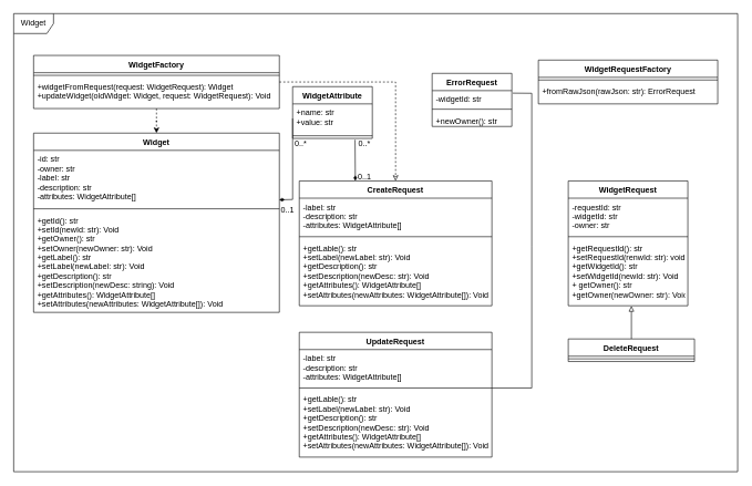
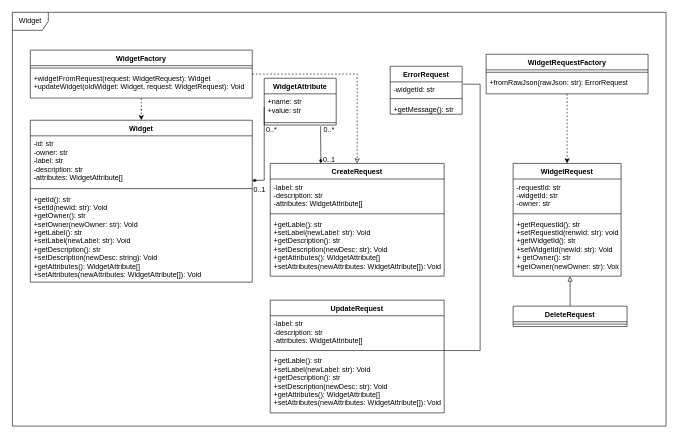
  <mxCell id="0" />
  <mxCell id="1" parent="0" />
  <mxCell id="2" value="Widget" style="shape=umlFrame;whiteSpace=wrap;html=1;fillColor=none;" parent="1" vertex="1"><mxGeometry x="20" y="20" width="1090" height="690" as="geometry" /></mxCell>
+ <mxCell id="3" style="edgeStyle=orthogonalEdgeStyle;rounded=0;orthogonalLoop=1;jettySize=auto;html=1;entryX=0.5;entryY=0;entryDx=0;entryDy=0;dashed=1;strokeColor=default;" parent="1" source="4" target="7" edge="1"><mxGeometry relative="1" as="geometry" /></mxCell>
  <mxCell id="4" value="WidgetRequestFactory" style="swimlane;fontStyle=1;align=center;verticalAlign=top;childLayout=stackLayout;horizontal=1;startSize=26;horizontalStack=0;resizeParent=1;resizeParentMax=0;resizeLast=0;collapsible=1;marginBottom=0;" parent="1" vertex="1"><mxGeometry x="810" y="90" width="270" height="66" as="geometry" /></mxCell>
  <mxCell id="5" value="" style="line;strokeWidth=1;fillColor=none;align=left;verticalAlign=middle;spacingTop=-1;spacingLeft=3;spacingRight=3;rotatable=0;labelPosition=right;points=[];portConstraint=eastwest;strokeColor=inherit;" parent="4" vertex="1"><mxGeometry y="26" width="270" height="8" as="geometry" /></mxCell>
  <mxCell id="6" value="+fromRawJson(rawJson: str): ErrorRequest" style="text;strokeColor=none;fillColor=none;align=left;verticalAlign=top;spacingLeft=4;spacingRight=4;overflow=hidden;rotatable=0;points=[[0,0.5],[1,0.5]];portConstraint=eastwest;" parent="4" vertex="1"><mxGeometry y="34" width="270" height="32" as="geometry" /></mxCell>
  <mxCell id="7" value="WidgetRequest&#10;" style="swimlane;fontStyle=1;align=center;verticalAlign=top;childLayout=stackLayout;horizontal=1;startSize=26;horizontalStack=0;resizeParent=1;resizeParentMax=0;resizeLast=0;collapsible=1;marginBottom=0;" parent="1" vertex="1"><mxGeometry x="855" y="272" width="180" height="188" as="geometry" /></mxCell>
  <mxCell id="8" value="-requestId: str&#10;-widgetId: str&#10;-owner: str" style="text;strokeColor=none;fillColor=none;align=left;verticalAlign=top;spacingLeft=4;spacingRight=4;overflow=hidden;rotatable=0;points=[[0,0.5],[1,0.5]];portConstraint=eastwest;" parent="7" vertex="1"><mxGeometry y="26" width="180" height="54" as="geometry" /></mxCell>
  <mxCell id="9" value="" style="line;strokeWidth=1;fillColor=none;align=left;verticalAlign=middle;spacingTop=-1;spacingLeft=3;spacingRight=3;rotatable=0;labelPosition=right;points=[];portConstraint=eastwest;strokeColor=inherit;" parent="7" vertex="1"><mxGeometry y="80" width="180" height="8" as="geometry" /></mxCell>
  <mxCell id="10" value="+getRequestId(): str&#10;+setRequestId(renwId: str): void&#10;+getWidgetId(): str&#10;+setWidgetId(newId: str): Void&#10;+ getOwner(): str&#10;+getOwner(newOwner: str): Void" style="text;strokeColor=none;fillColor=none;align=left;verticalAlign=top;spacingLeft=4;spacingRight=4;overflow=hidden;rotatable=0;points=[[0,0.5],[1,0.5]];portConstraint=eastwest;" parent="7" vertex="1"><mxGeometry y="88" width="180" height="100" as="geometry" /></mxCell>
  <mxCell id="11" value="CreateRequest" style="swimlane;fontStyle=1;align=center;verticalAlign=top;childLayout=stackLayout;horizontal=1;startSize=26;horizontalStack=0;resizeParent=1;resizeParentMax=0;resizeLast=0;collapsible=1;marginBottom=0;" parent="1" vertex="1"><mxGeometry x="450" y="272" width="290" height="188" as="geometry" /></mxCell>
  <mxCell id="12" value="-label: str&#10;-description: str&#10;-attributes: WidgetAttribute[]" style="text;strokeColor=none;fillColor=none;align=left;verticalAlign=top;spacingLeft=4;spacingRight=4;overflow=hidden;rotatable=0;points=[[0,0.5],[1,0.5]];portConstraint=eastwest;" parent="11" vertex="1"><mxGeometry y="26" width="290" height="54" as="geometry" /></mxCell>
  <mxCell id="13" value="" style="line;strokeWidth=1;fillColor=none;align=left;verticalAlign=middle;spacingTop=-1;spacingLeft=3;spacingRight=3;rotatable=0;labelPosition=right;points=[];portConstraint=eastwest;strokeColor=inherit;" parent="11" vertex="1"><mxGeometry y="80" width="290" height="8" as="geometry" /></mxCell>
  <mxCell id="14" value="+getLable(): str&#10;+setLabel(newLabel: str): Void&#10;+getDescription(): str&#10;+setDescription(newDesc: str): Void&#10;+getAttributes(): WidgetAttribute[]&#10;+setAttributes(newAttributes: WidgetAttribute[]): Void " style="text;strokeColor=none;fillColor=none;align=left;verticalAlign=top;spacingLeft=4;spacingRight=4;overflow=hidden;rotatable=0;points=[[0,0.5],[1,0.5]];portConstraint=eastwest;" parent="11" vertex="1"><mxGeometry y="88" width="290" height="100" as="geometry" /></mxCell>
  <mxCell id="15" style="edgeStyle=orthogonalEdgeStyle;rounded=0;orthogonalLoop=1;jettySize=auto;html=1;entryX=0.5;entryY=0;entryDx=0;entryDy=0;strokeColor=default;dashed=1;" parent="1" source="17" target="20" edge="1"><mxGeometry relative="1" as="geometry" /></mxCell>
  <mxCell id="16" style="edgeStyle=orthogonalEdgeStyle;rounded=0;orthogonalLoop=1;jettySize=auto;html=1;strokeColor=default;endArrow=classic;endFill=0;dashed=1;" parent="1" source="17" target="11" edge="1"><mxGeometry relative="1" as="geometry" /></mxCell>
  <mxCell id="17" value="WidgetFactory" style="swimlane;fontStyle=1;align=center;verticalAlign=top;childLayout=stackLayout;horizontal=1;startSize=26;horizontalStack=0;resizeParent=1;resizeParentMax=0;resizeLast=0;collapsible=1;marginBottom=0;" parent="1" vertex="1"><mxGeometry x="50" y="83" width="370" height="80" as="geometry" /></mxCell>
  <mxCell id="18" value="" style="line;strokeWidth=1;fillColor=none;align=left;verticalAlign=middle;spacingTop=-1;spacingLeft=3;spacingRight=3;rotatable=0;labelPosition=right;points=[];portConstraint=eastwest;strokeColor=inherit;" parent="17" vertex="1"><mxGeometry y="26" width="370" height="8" as="geometry" /></mxCell>
  <mxCell id="19" value="+widgetFromRequest(request: WidgetRequest): Widget&#10;+updateWidget(oldWidget: Widget, request: WidgetRequest): Void" style="text;strokeColor=none;fillColor=none;align=left;verticalAlign=top;spacingLeft=4;spacingRight=4;overflow=hidden;rotatable=0;points=[[0,0.5],[1,0.5]];portConstraint=eastwest;" parent="17" vertex="1"><mxGeometry y="34" width="370" height="46" as="geometry" /></mxCell>
  <mxCell id="20" value="Widget" style="swimlane;fontStyle=1;align=center;verticalAlign=top;childLayout=stackLayout;horizontal=1;startSize=26;horizontalStack=0;resizeParent=1;resizeParentMax=0;resizeLast=0;collapsible=1;marginBottom=0;" parent="1" vertex="1"><mxGeometry x="50" y="200" width="370" height="270" as="geometry" /></mxCell>
  <mxCell id="21" value="-id: str&#10;-owner: str&#10;-label: str&#10;-description: str&#10;-attributes: WidgetAttribute[]" style="text;strokeColor=none;fillColor=none;align=left;verticalAlign=top;spacingLeft=4;spacingRight=4;overflow=hidden;rotatable=0;points=[[0,0.5],[1,0.5]];portConstraint=eastwest;" parent="20" vertex="1"><mxGeometry y="26" width="370" height="84" as="geometry" /></mxCell>
  <mxCell id="22" value="" style="line;strokeWidth=1;fillColor=none;align=left;verticalAlign=middle;spacingTop=-1;spacingLeft=3;spacingRight=3;rotatable=0;labelPosition=right;points=[];portConstraint=eastwest;strokeColor=inherit;" parent="20" vertex="1"><mxGeometry y="110" width="370" height="8" as="geometry" /></mxCell>
  <mxCell id="23" value="+getId(): str&#10;+setId(newId: str): Void&#10;+getOwner(): str&#10;+setOwner(newOwner: str): Void&#10;+getLabel(): str&#10;+setLabel(newLabel: str): Void&#10;+getDescription(): str&#10;+setDescription(newDesc: string): Void&#10;+getAttributes(): WidgetAttribute[]&#10;+setAttributes(newAttributes: WidgetAttribute[]): Void" style="text;strokeColor=none;fillColor=none;align=left;verticalAlign=top;spacingLeft=4;spacingRight=4;overflow=hidden;rotatable=0;points=[[0,0.5],[1,0.5]];portConstraint=eastwest;" parent="20" vertex="1"><mxGeometry y="118" width="370" height="152" as="geometry" /></mxCell>
  <mxCell id="24" value="ErrorRequest" style="swimlane;fontStyle=1;align=center;verticalAlign=top;childLayout=stackLayout;horizontal=1;startSize=26;horizontalStack=0;resizeParent=1;resizeParentMax=0;resizeLast=0;collapsible=1;marginBottom=0;" parent="1" vertex="1"><mxGeometry x="650" y="110" width="120" height="80" as="geometry" /></mxCell>
  <mxCell id="25" value="-widgetId: str" style="text;strokeColor=none;fillColor=none;align=left;verticalAlign=top;spacingLeft=4;spacingRight=4;overflow=hidden;rotatable=0;points=[[0,0.5],[1,0.5]];portConstraint=eastwest;" parent="24" vertex="1"><mxGeometry y="26" width="120" height="24" as="geometry" /></mxCell>
  <mxCell id="26" value="" style="line;strokeWidth=1;fillColor=none;align=left;verticalAlign=middle;spacingTop=-1;spacingLeft=3;spacingRight=3;rotatable=0;labelPosition=right;points=[];portConstraint=eastwest;strokeColor=inherit;" parent="24" vertex="1"><mxGeometry y="50" width="120" height="8" as="geometry" /></mxCell>
- <mxCell id="27" value="+newOwner(): str" style="text;strokeColor=none;fillColor=none;align=left;verticalAlign=top;spacingLeft=4;spacingRight=4;overflow=hidden;rotatable=0;points=[[0,0.5],[1,0.5]];portConstraint=eastwest;" parent="24" vertex="1"><mxGeometry y="58" width="120" height="22" as="geometry" /></mxCell>
+ <mxCell id="27" value="+getMessage(): str" style="text;strokeColor=none;fillColor=none;align=left;verticalAlign=top;spacingLeft=4;spacingRight=4;overflow=hidden;rotatable=0;points=[[0,0.5],[1,0.5]];portConstraint=eastwest;" parent="24" vertex="1"><mxGeometry y="58" width="120" height="22" as="geometry" /></mxCell>
  <mxCell id="28" value="WidgetAttribute" style="swimlane;fontStyle=1;align=center;verticalAlign=top;childLayout=stackLayout;horizontal=1;startSize=26;horizontalStack=0;resizeParent=1;resizeParentMax=0;resizeLast=0;collapsible=1;marginBottom=0;" parent="1" vertex="1"><mxGeometry x="440" y="130" width="120" height="78" as="geometry" /></mxCell>
  <mxCell id="29" value="+name: str&#10;+value: str" style="text;strokeColor=none;fillColor=none;align=left;verticalAlign=top;spacingLeft=4;spacingRight=4;overflow=hidden;rotatable=0;points=[[0,0.5],[1,0.5]];portConstraint=eastwest;" parent="28" vertex="1"><mxGeometry y="26" width="120" height="44" as="geometry" /></mxCell>
  <mxCell id="30" value="" style="line;strokeWidth=1;fillColor=none;align=left;verticalAlign=middle;spacingTop=-1;spacingLeft=3;spacingRight=3;rotatable=0;labelPosition=right;points=[];portConstraint=eastwest;strokeColor=inherit;" parent="28" vertex="1"><mxGeometry y="70" width="120" height="8" as="geometry" /></mxCell>
  <mxCell id="31" value="" style="endArrow=none;html=1;rounded=0;strokeColor=default;entryX=1.012;entryY=0.158;entryDx=0;entryDy=0;entryPerimeter=0;" parent="1" target="25" edge="1"><mxGeometry width="50" height="50" relative="1" as="geometry"><mxPoint x="800" y="370" as="sourcePoint" /><mxPoint x="780" y="240" as="targetPoint" /><Array as="points"><mxPoint x="800" y="140" /></Array></mxGeometry></mxCell>
  <mxCell id="32" value="" style="endArrow=diamondThin;html=1;rounded=0;strokeColor=default;entryX=0.291;entryY=0;entryDx=0;entryDy=0;endFill=1;entryPerimeter=0;" parent="1" target="11" edge="1"><mxGeometry width="50" height="50" relative="1" as="geometry"><mxPoint x="534" y="210" as="sourcePoint" /><mxPoint x="580" y="240" as="targetPoint" /></mxGeometry></mxCell>
  <mxCell id="33" value="" style="endArrow=diamondThin;html=1;rounded=0;strokeColor=default;entryX=0.999;entryY=0.886;entryDx=0;entryDy=0;endFill=1;entryPerimeter=0;exitX=0;exitY=0.5;exitDx=0;exitDy=0;" parent="1" source="29" target="21" edge="1"><mxGeometry width="50" height="50" relative="1" as="geometry"><mxPoint x="544" y="220" as="sourcePoint" /><mxPoint x="544.39" y="282" as="targetPoint" /><Array as="points"><mxPoint x="440" y="300" /></Array></mxGeometry></mxCell>
  <mxCell id="34" value="0..*" style="verticalLabelPosition=middle;verticalAlign=middle;html=1;shape=mxgraph.basic.rect;fillColor2=none;strokeWidth=1;size=20;indent=5;fillColor=none;strokeColor=none;labelPosition=center;align=center;" parent="1" vertex="1"><mxGeometry x="440" y="210" width="24" height="12" as="geometry" /></mxCell>
  <mxCell id="35" value="0..*" style="verticalLabelPosition=middle;verticalAlign=middle;html=1;shape=mxgraph.basic.rect;fillColor2=none;strokeWidth=1;size=20;indent=5;fillColor=none;strokeColor=none;labelPosition=center;align=center;" parent="1" vertex="1"><mxGeometry x="536" y="210" width="24" height="12" as="geometry" /></mxCell>
  <mxCell id="36" value="0..1" style="verticalLabelPosition=middle;verticalAlign=middle;html=1;shape=mxgraph.basic.rect;fillColor2=none;strokeWidth=1;size=0;indent=5;fillColor=none;strokeColor=none;labelPosition=center;align=center;" parent="1" vertex="1"><mxGeometry x="420" y="310" width="24" height="12" as="geometry" /></mxCell>
  <mxCell id="37" value="0..1" style="verticalLabelPosition=middle;verticalAlign=middle;html=1;shape=mxgraph.basic.rect;fillColor2=none;strokeWidth=1;size=0;indent=5;fillColor=none;strokeColor=none;labelPosition=center;align=center;" parent="1" vertex="1"><mxGeometry x="536" y="260" width="24" height="12" as="geometry" /></mxCell>
  <mxCell id="38" value="UpdateRequest" style="swimlane;fontStyle=1;align=center;verticalAlign=top;childLayout=stackLayout;horizontal=1;startSize=26;horizontalStack=0;resizeParent=1;resizeParentMax=0;resizeLast=0;collapsible=1;marginBottom=0;" vertex="1" parent="1"><mxGeometry x="450" y="500" width="290" height="188" as="geometry" /></mxCell>
  <mxCell id="39" value="-label: str&#10;-description: str&#10;-attributes: WidgetAttribute[]" style="text;strokeColor=none;fillColor=none;align=left;verticalAlign=top;spacingLeft=4;spacingRight=4;overflow=hidden;rotatable=0;points=[[0,0.5],[1,0.5]];portConstraint=eastwest;" vertex="1" parent="38"><mxGeometry y="26" width="290" height="54" as="geometry" /></mxCell>
  <mxCell id="40" value="" style="line;strokeWidth=1;fillColor=none;align=left;verticalAlign=middle;spacingTop=-1;spacingLeft=3;spacingRight=3;rotatable=0;labelPosition=right;points=[];portConstraint=eastwest;strokeColor=inherit;" vertex="1" parent="38"><mxGeometry y="80" width="290" height="8" as="geometry" /></mxCell>
  <mxCell id="41" value="+getLable(): str&#10;+setLabel(newLabel: str): Void&#10;+getDescription(): str&#10;+setDescription(newDesc: str): Void&#10;+getAttributes(): WidgetAttribute[]&#10;+setAttributes(newAttributes: WidgetAttribute[]): Void " style="text;strokeColor=none;fillColor=none;align=left;verticalAlign=top;spacingLeft=4;spacingRight=4;overflow=hidden;rotatable=0;points=[[0,0.5],[1,0.5]];portConstraint=eastwest;" vertex="1" parent="38"><mxGeometry y="88" width="290" height="100" as="geometry" /></mxCell>
  <mxCell id="42" style="edgeStyle=orthogonalEdgeStyle;rounded=0;orthogonalLoop=1;jettySize=auto;html=1;entryX=0.528;entryY=1.003;entryDx=0;entryDy=0;entryPerimeter=0;endArrow=block;endFill=0;" edge="1" parent="1" source="43" target="10"><mxGeometry relative="1" as="geometry" /></mxCell>
  <mxCell id="43" value="DeleteRequest" style="swimlane;fontStyle=1;align=center;verticalAlign=top;childLayout=stackLayout;horizontal=1;startSize=26;horizontalStack=0;resizeParent=1;resizeParentMax=0;resizeLast=0;collapsible=1;marginBottom=0;" vertex="1" parent="1"><mxGeometry x="855" y="510" width="190" height="34" as="geometry" /></mxCell>
  <mxCell id="44" value="" style="line;strokeWidth=1;fillColor=none;align=left;verticalAlign=middle;spacingTop=-1;spacingLeft=3;spacingRight=3;rotatable=0;labelPosition=right;points=[];portConstraint=eastwest;strokeColor=inherit;" vertex="1" parent="43"><mxGeometry y="26" width="190" height="8" as="geometry" /></mxCell>
  <mxCell id="45" style="edgeStyle=orthogonalEdgeStyle;rounded=0;orthogonalLoop=1;jettySize=auto;html=1;endArrow=none;endFill=0;" edge="1" parent="1" source="40"><mxGeometry relative="1" as="geometry"><mxPoint x="800" y="370" as="targetPoint" /><Array as="points"><mxPoint x="800" y="584" /></Array></mxGeometry></mxCell>
